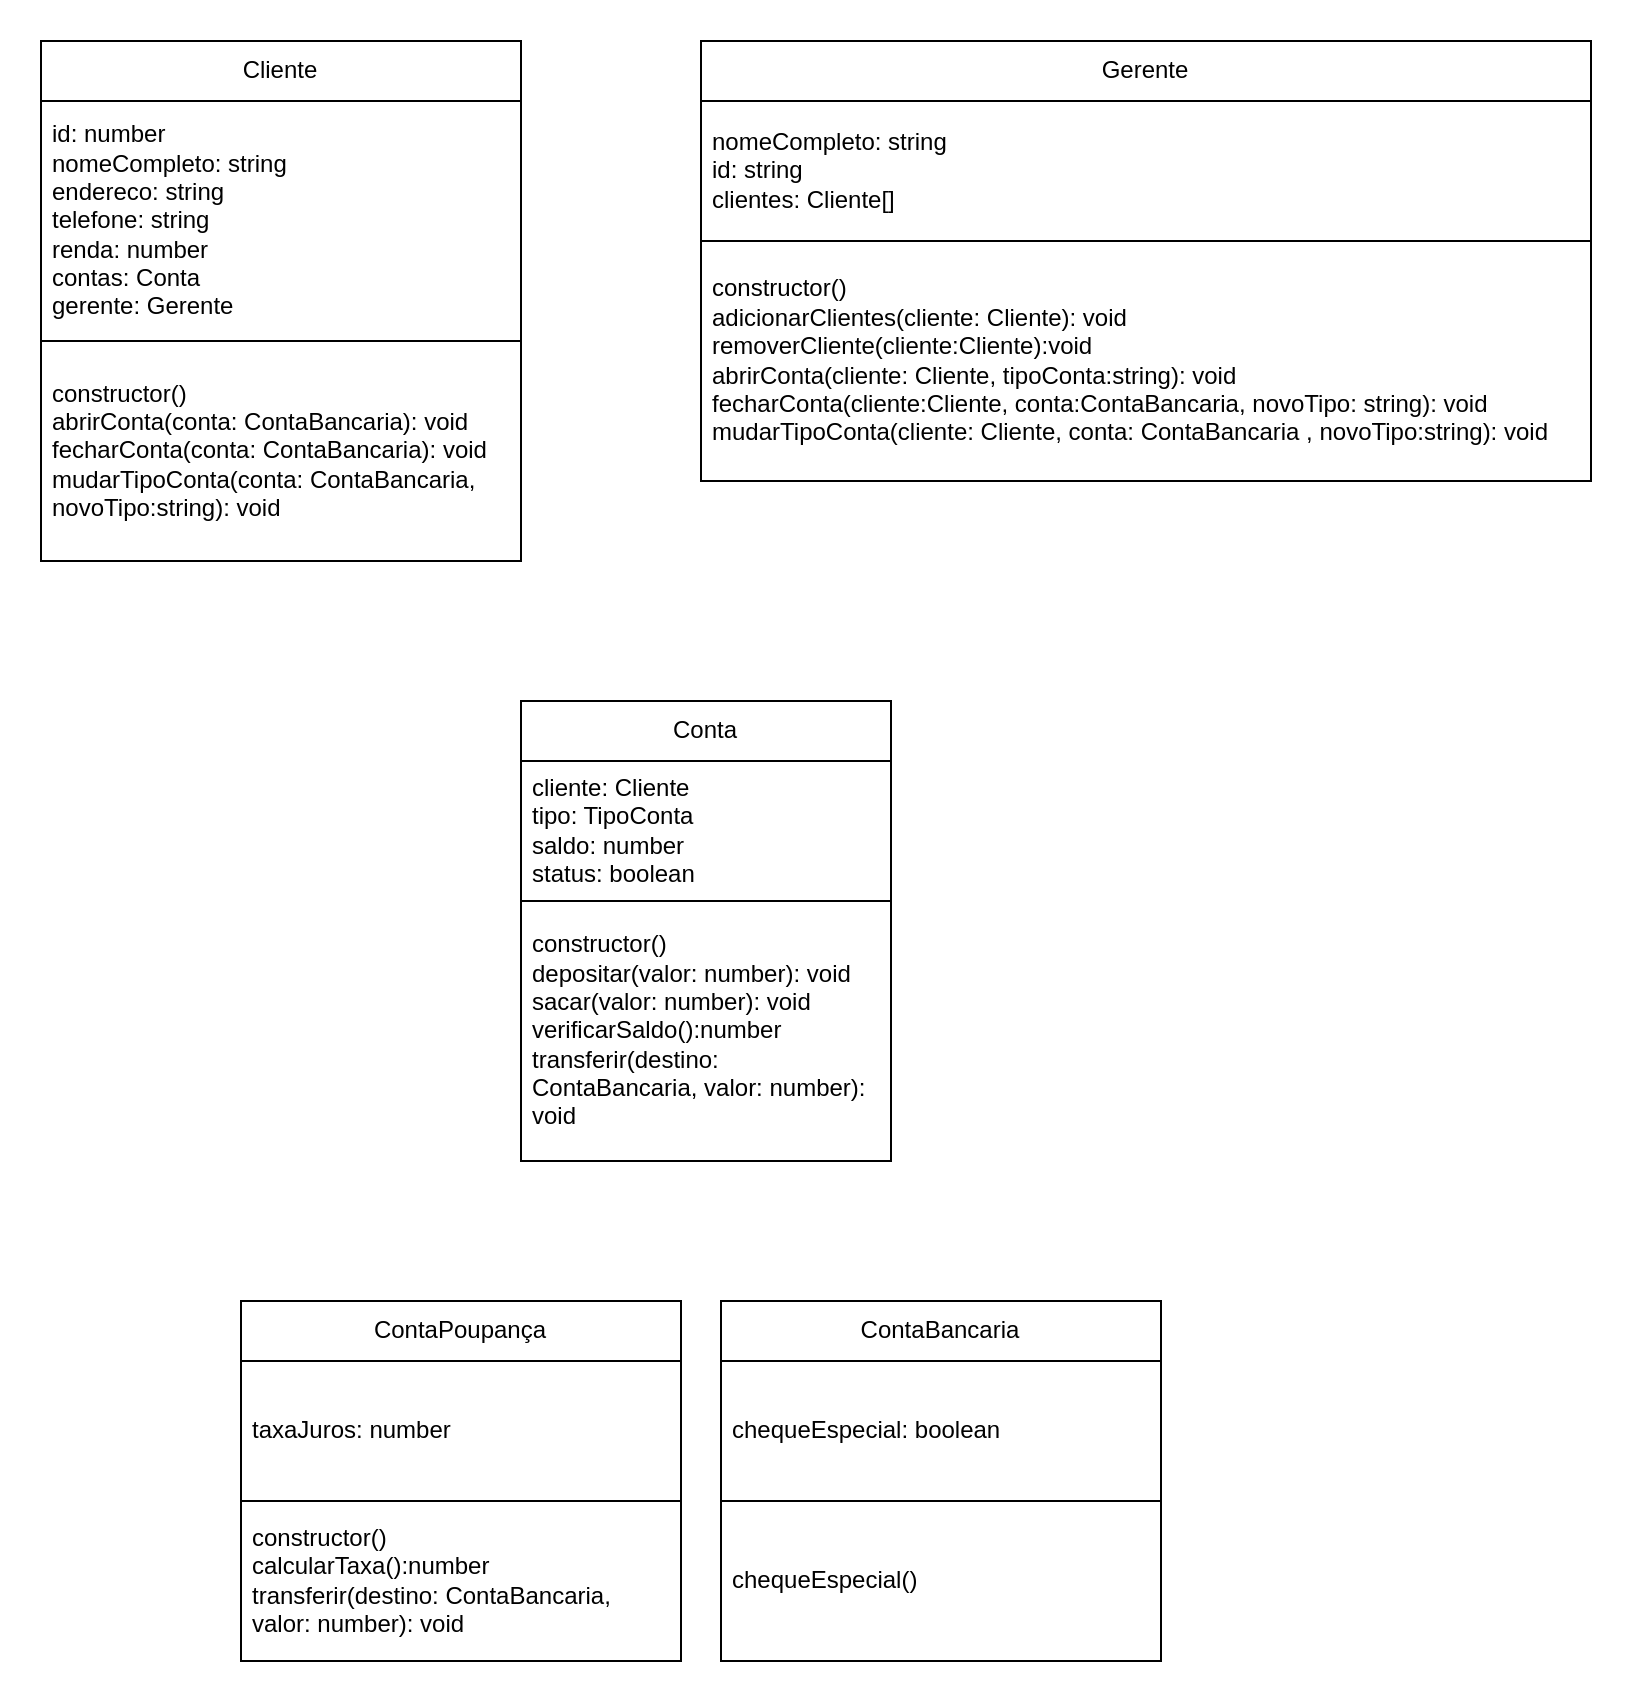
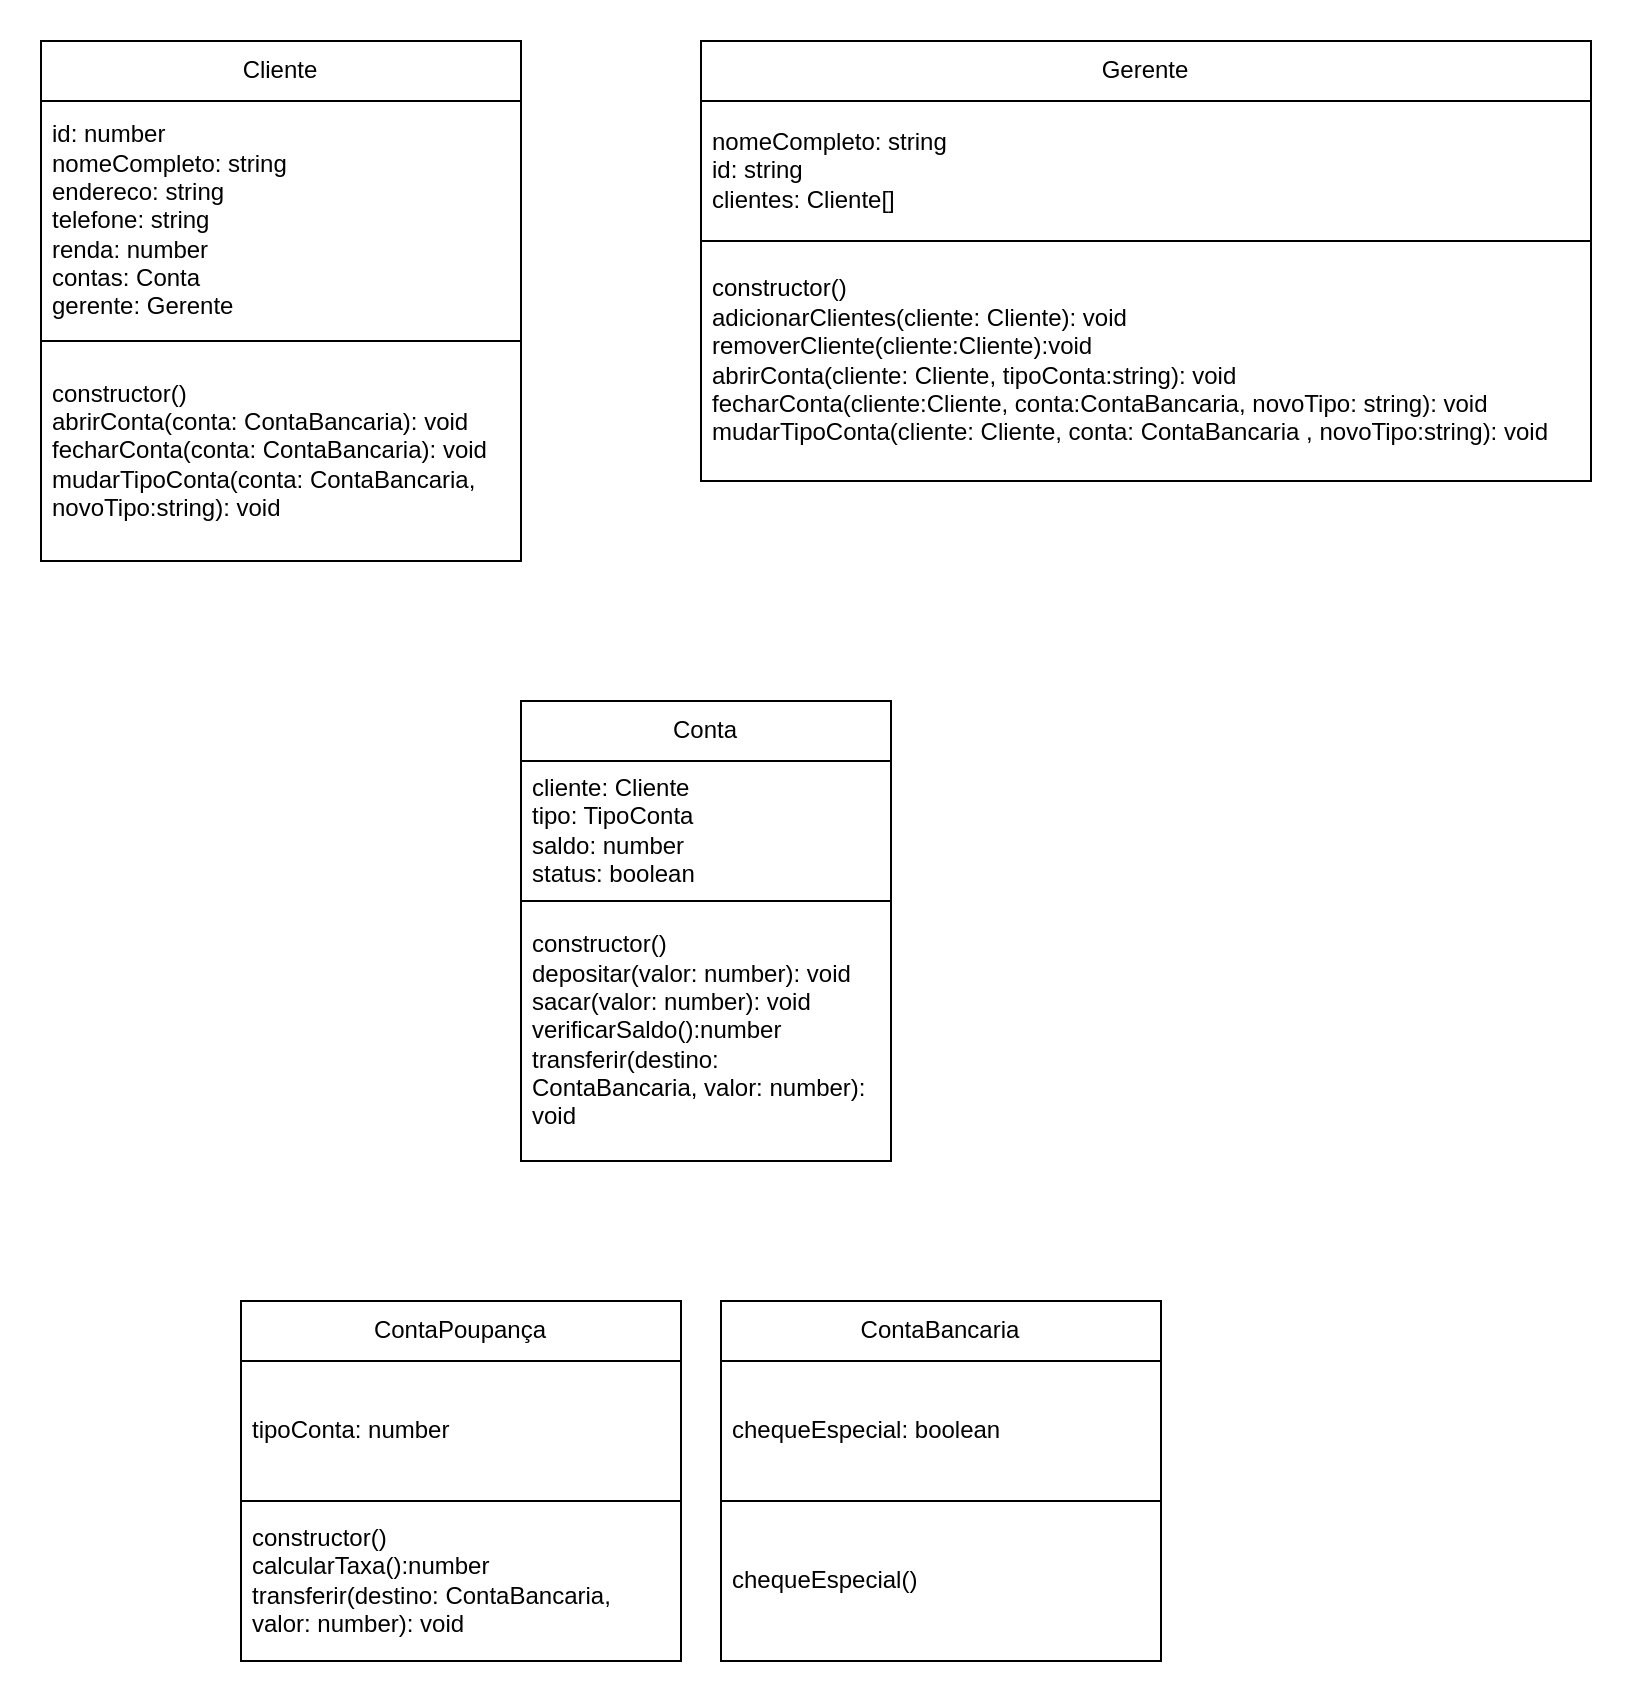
  <mxCell id="0" />
  <mxCell id="1" parent="0" />
  <mxCell id="2" value="Cliente" style="swimlane;fontStyle=0;childLayout=stackLayout;horizontal=1;startSize=30;horizontalStack=0;resizeParent=1;resizeParentMax=0;resizeLast=0;collapsible=1;marginBottom=0;whiteSpace=wrap;html=1;" parent="1" vertex="1"><mxGeometry x="20" y="20" width="240" height="260" as="geometry"><mxRectangle x="375" y="535" width="170" height="30" as="alternateBounds" /></mxGeometry></mxCell>
  <mxCell id="3" value="id: number&lt;br&gt;nomeCompleto: string&lt;br&gt;endereco: string&lt;br&gt;telefone: string&lt;br&gt;renda: number&amp;nbsp;&lt;br&gt;contas: Conta&lt;br&gt;gerente: Gerente" style="text;strokeColor=none;fillColor=none;align=left;verticalAlign=middle;spacingLeft=4;spacingRight=4;overflow=hidden;points=[[0,0.5],[1,0.5]];portConstraint=eastwest;rotatable=0;whiteSpace=wrap;html=1;" parent="2" vertex="1"><mxGeometry y="30" width="240" height="120" as="geometry" /></mxCell>
  <mxCell id="4" value="constructor()&amp;nbsp;&lt;br&gt;abrirConta(conta: ContaBancaria): void&amp;nbsp;&lt;br&gt;fecharConta(conta: ContaBancaria): void&amp;nbsp;&lt;br&gt;mudarTipoConta(conta: ContaBancaria, novoTipo:string): void&amp;nbsp;" style="text;strokeColor=default;fillColor=none;align=left;verticalAlign=middle;spacingLeft=4;spacingRight=4;overflow=hidden;points=[[0,0.5],[1,0.5]];portConstraint=eastwest;rotatable=0;whiteSpace=wrap;html=1;" parent="2" vertex="1"><mxGeometry y="150" width="240" height="110" as="geometry" /></mxCell>
  <mxCell id="5" value="Conta" style="swimlane;fontStyle=0;childLayout=stackLayout;horizontal=1;startSize=30;horizontalStack=0;resizeParent=1;resizeParentMax=0;resizeLast=0;collapsible=1;marginBottom=0;whiteSpace=wrap;html=1;" parent="1" vertex="1"><mxGeometry x="260" y="350" width="185" height="100" as="geometry"><mxRectangle x="375" y="535" width="170" height="30" as="alternateBounds" /></mxGeometry></mxCell>
  <mxCell id="6" value="cliente: Cliente&lt;br&gt;tipo: TipoConta&lt;br&gt;saldo: number&lt;br&gt;status: boolean" style="text;strokeColor=none;fillColor=none;align=left;verticalAlign=middle;spacingLeft=4;spacingRight=4;overflow=hidden;points=[[0,0.5],[1,0.5]];portConstraint=eastwest;rotatable=0;whiteSpace=wrap;html=1;" parent="5" vertex="1"><mxGeometry y="30" width="185" height="70" as="geometry" /></mxCell>
  <mxCell id="7" value="ContaBancaria" style="swimlane;fontStyle=0;childLayout=stackLayout;horizontal=1;startSize=30;horizontalStack=0;resizeParent=1;resizeParentMax=0;resizeLast=0;collapsible=1;marginBottom=0;whiteSpace=wrap;html=1;" parent="1" vertex="1"><mxGeometry x="360" y="650" width="220" height="180" as="geometry"><mxRectangle x="375" y="535" width="170" height="30" as="alternateBounds" /></mxGeometry></mxCell>
  <mxCell id="8" value="chequeEspecial: boolean" style="text;strokeColor=none;fillColor=none;align=left;verticalAlign=middle;spacingLeft=4;spacingRight=4;overflow=hidden;points=[[0,0.5],[1,0.5]];portConstraint=eastwest;rotatable=0;whiteSpace=wrap;html=1;" parent="7" vertex="1"><mxGeometry y="30" width="220" height="70" as="geometry" /></mxCell>
  <mxCell id="9" value="chequeEspecial()" style="text;strokeColor=default;fillColor=none;align=left;verticalAlign=middle;spacingLeft=4;spacingRight=4;overflow=hidden;points=[[0,0.5],[1,0.5]];portConstraint=eastwest;rotatable=0;whiteSpace=wrap;html=1;" parent="7" vertex="1"><mxGeometry y="100" width="220" height="80" as="geometry" /></mxCell>
  <mxCell id="10" value="constructor()&lt;br&gt;depositar(valor: number): void&lt;br&gt;sacar(valor: number): void&lt;br&gt;verificarSaldo():number&lt;br&gt;transferir(destino: ContaBancaria, valor: number): void&lt;br&gt;" style="text;strokeColor=default;fillColor=none;align=left;verticalAlign=middle;spacingLeft=4;spacingRight=4;overflow=hidden;points=[[0,0.5],[1,0.5]];portConstraint=eastwest;rotatable=0;whiteSpace=wrap;html=1;" parent="1" vertex="1"><mxGeometry x="260" y="450" width="185" height="130" as="geometry" /></mxCell>
  <mxCell id="11" value="Gerente" style="swimlane;fontStyle=0;childLayout=stackLayout;horizontal=1;startSize=30;horizontalStack=0;resizeParent=1;resizeParentMax=0;resizeLast=0;collapsible=1;marginBottom=0;whiteSpace=wrap;html=1;" parent="1" vertex="1"><mxGeometry x="350" y="20" width="445" height="220" as="geometry"><mxRectangle x="375" y="535" width="170" height="30" as="alternateBounds" /></mxGeometry></mxCell>
  <mxCell id="12" value="nomeCompleto: string&lt;br&gt;id: string&lt;br&gt;clientes: Cliente[]" style="text;strokeColor=none;fillColor=none;align=left;verticalAlign=middle;spacingLeft=4;spacingRight=4;overflow=hidden;points=[[0,0.5],[1,0.5]];portConstraint=eastwest;rotatable=0;whiteSpace=wrap;html=1;" parent="11" vertex="1"><mxGeometry y="30" width="445" height="70" as="geometry" /></mxCell>
  <mxCell id="13" value="constructor()&lt;br&gt;adicionarClientes(cliente: Cliente): void&lt;br&gt;removerCliente(cliente:Cliente):void&amp;nbsp;&lt;br&gt;abrirConta(cliente: Cliente, tipoConta:string): void&lt;br&gt;fecharConta(cliente:Cliente, conta:ContaBancaria, novoTipo: string): void&lt;br&gt;mudarTipoConta(cliente: Cliente, conta: ContaBancaria , novoTipo:string): void&lt;br&gt;" style="text;strokeColor=default;fillColor=none;align=left;verticalAlign=middle;spacingLeft=4;spacingRight=4;overflow=hidden;points=[[0,0.5],[1,0.5]];portConstraint=eastwest;rotatable=0;whiteSpace=wrap;html=1;" parent="11" vertex="1"><mxGeometry y="100" width="445" height="120" as="geometry" /></mxCell>
  <mxCell id="14" value="ContaPoupança" style="swimlane;fontStyle=0;childLayout=stackLayout;horizontal=1;startSize=30;horizontalStack=0;resizeParent=1;resizeParentMax=0;resizeLast=0;collapsible=1;marginBottom=0;whiteSpace=wrap;html=1;" parent="1" vertex="1"><mxGeometry x="120" y="650" width="220" height="180" as="geometry"><mxRectangle x="375" y="535" width="170" height="30" as="alternateBounds" /></mxGeometry></mxCell>
- <mxCell id="15" value="taxaJuros: number&amp;nbsp;" style="text;strokeColor=none;fillColor=none;align=left;verticalAlign=middle;spacingLeft=4;spacingRight=4;overflow=hidden;points=[[0,0.5],[1,0.5]];portConstraint=eastwest;rotatable=0;whiteSpace=wrap;html=1;" parent="14" vertex="1"><mxGeometry y="30" width="220" height="70" as="geometry" /></mxCell>
+ <mxCell id="15" value="tipoConta: number&amp;nbsp;" style="text;strokeColor=none;fillColor=none;align=left;verticalAlign=middle;spacingLeft=4;spacingRight=4;overflow=hidden;points=[[0,0.5],[1,0.5]];portConstraint=eastwest;rotatable=0;whiteSpace=wrap;html=1;" parent="14" vertex="1"><mxGeometry y="30" width="220" height="70" as="geometry" /></mxCell>
  <mxCell id="16" value="constructor()&lt;br&gt;calcularTaxa():number&lt;br&gt;transferir(destino: ContaBancaria, valor: number): void" style="text;strokeColor=default;fillColor=none;align=left;verticalAlign=middle;spacingLeft=4;spacingRight=4;overflow=hidden;points=[[0,0.5],[1,0.5]];portConstraint=eastwest;rotatable=0;whiteSpace=wrap;html=1;" parent="14" vertex="1"><mxGeometry y="100" width="220" height="80" as="geometry" /></mxCell>
